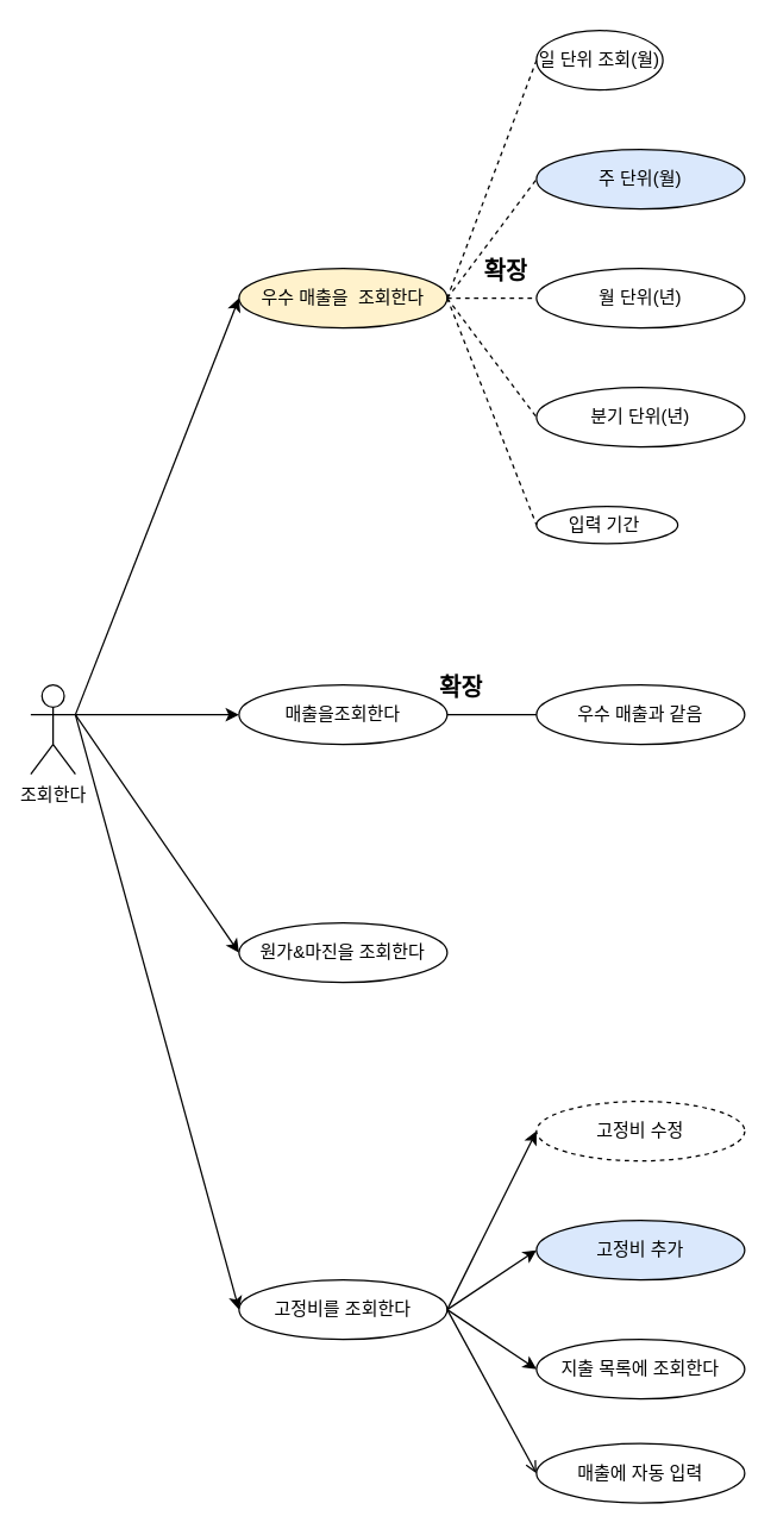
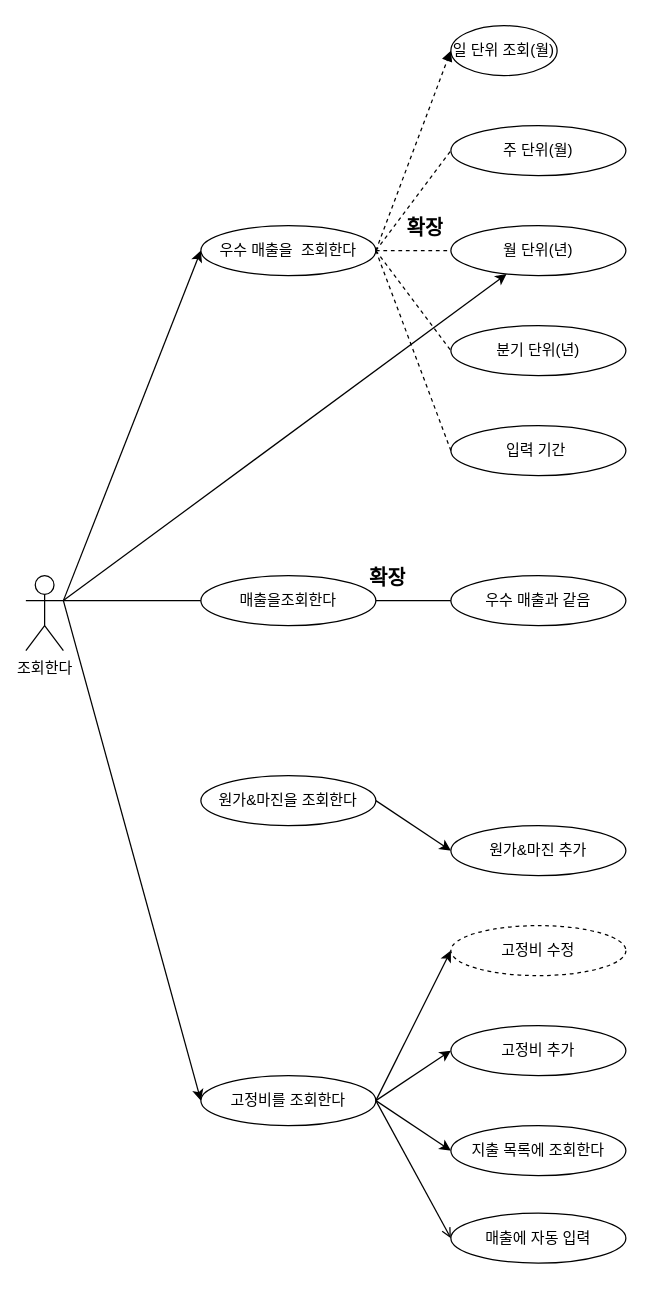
  <mxCell id="0" />
  <mxCell id="1" parent="0" />
  <mxCell id="2" value="조회한다" style="shape=umlActor;verticalLabelPosition=bottom;verticalAlign=top;html=1;outlineConnect=0;" vertex="1" parent="1"><mxGeometry x="20" y="460" width="30" height="60" as="geometry" /></mxCell>
- <mxCell id="3" value="우수 매출을&amp;nbsp; 조회한다" style="ellipse;whiteSpace=wrap;html=1;fillColor=#fff2cc;" vertex="1" parent="1"><mxGeometry x="160" y="180" width="140" height="40" as="geometry" /></mxCell>
+ <mxCell id="3" value="우수 매출을&amp;nbsp; 조회한다" style="ellipse;whiteSpace=wrap;html=1;" vertex="1" parent="1"><mxGeometry x="160" y="180" width="140" height="40" as="geometry" /></mxCell>
  <mxCell id="4" value="일 단위 조회(월)" style="ellipse;whiteSpace=wrap;html=1;" vertex="1" parent="1"><mxGeometry x="360" y="20" width="85" height="40" as="geometry" /></mxCell>
- <mxCell id="5" value="주 단위(월)" style="ellipse;whiteSpace=wrap;html=1;fillColor=#dae8fc;" vertex="1" parent="1"><mxGeometry x="360" y="100" width="140" height="40" as="geometry" /></mxCell>
+ <mxCell id="5" value="주 단위(월)" style="ellipse;whiteSpace=wrap;html=1;" vertex="1" parent="1"><mxGeometry x="360" y="100" width="140" height="40" as="geometry" /></mxCell>
  <mxCell id="6" value="월 단위(년)" style="ellipse;whiteSpace=wrap;html=1;" vertex="1" parent="1"><mxGeometry x="360" y="180" width="140" height="40" as="geometry" /></mxCell>
  <mxCell id="7" value="분기 단위(년)" style="ellipse;whiteSpace=wrap;html=1;" vertex="1" parent="1"><mxGeometry x="360" y="260" width="140" height="40" as="geometry" /></mxCell>
- <mxCell id="8" value="입력 기간&amp;nbsp;" style="ellipse;whiteSpace=wrap;html=1;" vertex="1" parent="1"><mxGeometry x="360" y="340" width="95" height="25" as="geometry" /></mxCell>
+ <mxCell id="8" value="입력 기간&amp;nbsp;" style="ellipse;whiteSpace=wrap;html=1;" vertex="1" parent="1"><mxGeometry x="360" y="340" width="140" height="40" as="geometry" /></mxCell>
  <mxCell id="9" value="" style="endArrow=classic;html=1;rounded=0;entryX=0;entryY=0.5;entryDx=0;entryDy=0;" edge="1" parent="1" target="3"><mxGeometry width="50" height="50" relative="1" as="geometry"><mxPoint x="50" y="480" as="sourcePoint" /><mxPoint x="140" y="60" as="targetPoint" /></mxGeometry></mxCell>
- <mxCell id="10" value="" style="endArrow=none;dashed=1;html=1;rounded=0;entryX=0;entryY=0.5;entryDx=0;entryDy=0;exitX=1;exitY=0.5;exitDx=0;exitDy=0;" edge="1" parent="1" source="3" target="4"><mxGeometry width="50" height="50" relative="1" as="geometry"><mxPoint x="310" y="110" as="sourcePoint" /><mxPoint x="360" y="60" as="targetPoint" /></mxGeometry></mxCell>
+ <mxCell id="10" value="" style="endArrow=block;dashed=1;html=1;rounded=0;entryX=0;entryY=0.5;entryDx=0;entryDy=0;exitX=1;exitY=0.5;exitDx=0;exitDy=0;" edge="1" parent="1" source="3" target="4"><mxGeometry width="50" height="50" relative="1" as="geometry"><mxPoint x="310" y="110" as="sourcePoint" /><mxPoint x="360" y="60" as="targetPoint" /></mxGeometry></mxCell>
  <mxCell id="11" value="" style="endArrow=none;dashed=1;html=1;rounded=0;exitX=1;exitY=0.5;exitDx=0;exitDy=0;entryX=0;entryY=0.5;entryDx=0;entryDy=0;" edge="1" parent="1" source="3" target="5"><mxGeometry width="50" height="50" relative="1" as="geometry"><mxPoint x="310" y="160" as="sourcePoint" /><mxPoint x="360" y="110" as="targetPoint" /></mxGeometry></mxCell>
  <mxCell id="12" value="" style="endArrow=none;dashed=1;html=1;rounded=0;exitX=1;exitY=0.5;exitDx=0;exitDy=0;entryX=0;entryY=0.5;entryDx=0;entryDy=0;" edge="1" parent="1" source="3" target="6"><mxGeometry width="50" height="50" relative="1" as="geometry"><mxPoint x="380" y="100" as="sourcePoint" /><mxPoint x="430" y="50" as="targetPoint" /></mxGeometry></mxCell>
  <mxCell id="13" value="" style="endArrow=none;dashed=1;html=1;rounded=0;exitX=1;exitY=0.5;exitDx=0;exitDy=0;entryX=0;entryY=0.5;entryDx=0;entryDy=0;" edge="1" parent="1" source="3" target="7"><mxGeometry width="50" height="50" relative="1" as="geometry"><mxPoint x="380" y="100" as="sourcePoint" /><mxPoint x="430" y="50" as="targetPoint" /></mxGeometry></mxCell>
  <mxCell id="14" value="" style="endArrow=none;dashed=1;html=1;rounded=0;exitX=1;exitY=0.5;exitDx=0;exitDy=0;entryX=0;entryY=0.5;entryDx=0;entryDy=0;" edge="1" parent="1" source="3" target="8"><mxGeometry width="50" height="50" relative="1" as="geometry"><mxPoint x="380" y="100" as="sourcePoint" /><mxPoint x="430" y="50" as="targetPoint" /></mxGeometry></mxCell>
  <mxCell id="15" value="&lt;h1&gt;&lt;font size=&quot;3&quot;&gt;확장&lt;/font&gt;&lt;/h1&gt;" style="text;html=1;strokeColor=none;fillColor=none;spacing=5;spacingTop=-20;whiteSpace=wrap;overflow=hidden;rounded=0;" vertex="1" parent="1"><mxGeometry x="320" y="160" width="70" height="40" as="geometry" /></mxCell>
  <mxCell id="16" value="매출을조회한다" style="ellipse;whiteSpace=wrap;html=1;" vertex="1" parent="1"><mxGeometry x="160" y="460" width="140" height="40" as="geometry" /></mxCell>
  <mxCell id="17" value="우수 매출과 같음" style="ellipse;whiteSpace=wrap;html=1;" vertex="1" parent="1"><mxGeometry x="360" y="460" width="140" height="40" as="geometry" /></mxCell>
- <mxCell id="18" value="" style="endArrow=classic;html=1;rounded=0;exitX=1;exitY=0.333;exitDx=0;exitDy=0;exitPerimeter=0;entryX=0;entryY=0.5;entryDx=0;entryDy=0;" edge="1" parent="1" source="2" target="16"><mxGeometry width="50" height="50" relative="1" as="geometry"><mxPoint x="70" y="480" as="sourcePoint" /><mxPoint x="120" y="430" as="targetPoint" /></mxGeometry></mxCell>
+ <mxCell id="18" value="" style="endArrow=none;html=1;rounded=0;exitX=1;exitY=0.333;exitDx=0;exitDy=0;exitPerimeter=0;entryX=0;entryY=0.5;entryDx=0;entryDy=0;" edge="1" parent="1" source="2" target="16"><mxGeometry width="50" height="50" relative="1" as="geometry"><mxPoint x="70" y="480" as="sourcePoint" /><mxPoint x="120" y="430" as="targetPoint" /></mxGeometry></mxCell>
  <mxCell id="19" value="" style="endArrow=none;dashed=0;html=1;rounded=0;exitX=1;exitY=0.5;exitDx=0;exitDy=0;entryX=0;entryY=0.5;entryDx=0;entryDy=0;" edge="1" parent="1" source="16" target="17"><mxGeometry width="50" height="50" relative="1" as="geometry"><mxPoint x="290" y="500" as="sourcePoint" /><mxPoint x="340" y="450" as="targetPoint" /></mxGeometry></mxCell>
  <mxCell id="20" value="&lt;h1&gt;&lt;font size=&quot;3&quot;&gt;확장&lt;/font&gt;&lt;/h1&gt;" style="text;html=1;strokeColor=none;fillColor=none;spacing=5;spacingTop=-20;whiteSpace=wrap;overflow=hidden;rounded=0;" vertex="1" parent="1"><mxGeometry x="290" y="440" width="70" height="40" as="geometry" /></mxCell>
  <mxCell id="21" value="원가&amp;amp;마진을 조회한다" style="ellipse;whiteSpace=wrap;html=1;" vertex="1" parent="1"><mxGeometry x="160" y="620" width="140" height="40" as="geometry" /></mxCell>
+ <mxCell id="22" value="원가&amp;amp;마진 추가" style="ellipse;whiteSpace=wrap;html=1;" vertex="1" parent="1"><mxGeometry x="360" y="660" width="140" height="40" as="geometry" /></mxCell>
+ <mxCell id="23" value="" style="endArrow=classic;html=1;rounded=0;exitX=1;exitY=0.5;exitDx=0;exitDy=0;entryX=0;entryY=0.5;entryDx=0;entryDy=0;" edge="1" parent="1" source="21" target="22"><mxGeometry width="50" height="50" relative="1" as="geometry"><mxPoint x="320" y="690" as="sourcePoint" /><mxPoint x="370" y="640" as="targetPoint" /></mxGeometry></mxCell>
  <mxCell id="24" value="고정비를 조회한다" style="ellipse;whiteSpace=wrap;html=1;" vertex="1" parent="1"><mxGeometry x="160" y="860" width="140" height="40" as="geometry" /></mxCell>
  <mxCell id="25" value="고정비 수정" style="ellipse;whiteSpace=wrap;html=1;dashed=1;" vertex="1" parent="1"><mxGeometry x="360" y="740" width="140" height="40" as="geometry" /></mxCell>
- <mxCell id="26" value="고정비 추가" style="ellipse;whiteSpace=wrap;html=1;fillColor=#dae8fc;" vertex="1" parent="1"><mxGeometry x="360" y="820" width="140" height="40" as="geometry" /></mxCell>
+ <mxCell id="26" value="고정비 추가" style="ellipse;whiteSpace=wrap;html=1;" vertex="1" parent="1"><mxGeometry x="360" y="820" width="140" height="40" as="geometry" /></mxCell>
  <mxCell id="27" value="" style="endArrow=classic;html=1;rounded=0;exitX=1;exitY=0.5;exitDx=0;exitDy=0;entryX=0;entryY=0.5;entryDx=0;entryDy=0;" edge="1" parent="1" target="25" source="24"><mxGeometry width="50" height="50" relative="1" as="geometry"><mxPoint x="300" y="760" as="sourcePoint" /><mxPoint x="320" y="680" as="targetPoint" /></mxGeometry></mxCell>
  <mxCell id="28" value="" style="endArrow=classic;html=1;rounded=0;exitX=1;exitY=0.5;exitDx=0;exitDy=0;entryX=0;entryY=0.5;entryDx=0;entryDy=0;" edge="1" parent="1" target="26" source="24"><mxGeometry width="50" height="50" relative="1" as="geometry"><mxPoint x="300" y="760" as="sourcePoint" /><mxPoint x="370" y="760" as="targetPoint" /></mxGeometry></mxCell>
  <mxCell id="29" value="지출 목록에 조회한다" style="ellipse;whiteSpace=wrap;html=1;" vertex="1" parent="1"><mxGeometry x="360" y="900" width="140" height="40" as="geometry" /></mxCell>
  <mxCell id="30" value="매출에 자동 입력" style="ellipse;whiteSpace=wrap;html=1;" vertex="1" parent="1"><mxGeometry x="360" y="970" width="140" height="40" as="geometry" /></mxCell>
  <mxCell id="31" value="" style="endArrow=classic;html=1;rounded=0;exitX=1;exitY=0.5;exitDx=0;exitDy=0;entryX=0;entryY=0.5;entryDx=0;entryDy=0;" edge="1" parent="1" source="24" target="29"><mxGeometry width="50" height="50" relative="1" as="geometry"><mxPoint x="300" y="680" as="sourcePoint" /><mxPoint x="350" y="630" as="targetPoint" /></mxGeometry></mxCell>
  <mxCell id="32" value="" style="endArrow=open;html=1;rounded=0;exitX=1;exitY=0.5;exitDx=0;exitDy=0;entryX=0;entryY=0.5;entryDx=0;entryDy=0;" edge="1" parent="1" source="24" target="30"><mxGeometry width="50" height="50" relative="1" as="geometry"><mxPoint x="270" y="990" as="sourcePoint" /><mxPoint x="320" y="940" as="targetPoint" /></mxGeometry></mxCell>
- <mxCell id="33" value="" style="endArrow=classic;html=1;rounded=0;exitX=1;exitY=0.333;exitDx=0;exitDy=0;exitPerimeter=0;entryX=0;entryY=0.5;entryDx=0;entryDy=0;" edge="1" parent="1" source="2" target="21"><mxGeometry width="50" height="50" relative="1" as="geometry"><mxPoint x="100" y="580" as="sourcePoint" /><mxPoint x="150" y="530" as="targetPoint" /></mxGeometry></mxCell>
+ <mxCell id="33" value="" style="endArrow=classic;html=1;rounded=0;exitX=1;exitY=0.333;exitDx=0;exitDy=0;exitPerimeter=0;" edge="1" parent="1" source="2" target="6"><mxGeometry width="50" height="50" relative="1" as="geometry"><mxPoint x="100" y="580" as="sourcePoint" /><mxPoint x="150" y="530" as="targetPoint" /></mxGeometry></mxCell>
  <mxCell id="34" value="" style="endArrow=classic;html=1;rounded=0;entryX=0;entryY=0.5;entryDx=0;entryDy=0;exitX=1;exitY=0.333;exitDx=0;exitDy=0;exitPerimeter=0;" edge="1" parent="1" source="2" target="24"><mxGeometry width="50" height="50" relative="1" as="geometry"><mxPoint x="130" y="830" as="sourcePoint" /><mxPoint x="180" y="780" as="targetPoint" /></mxGeometry></mxCell>
